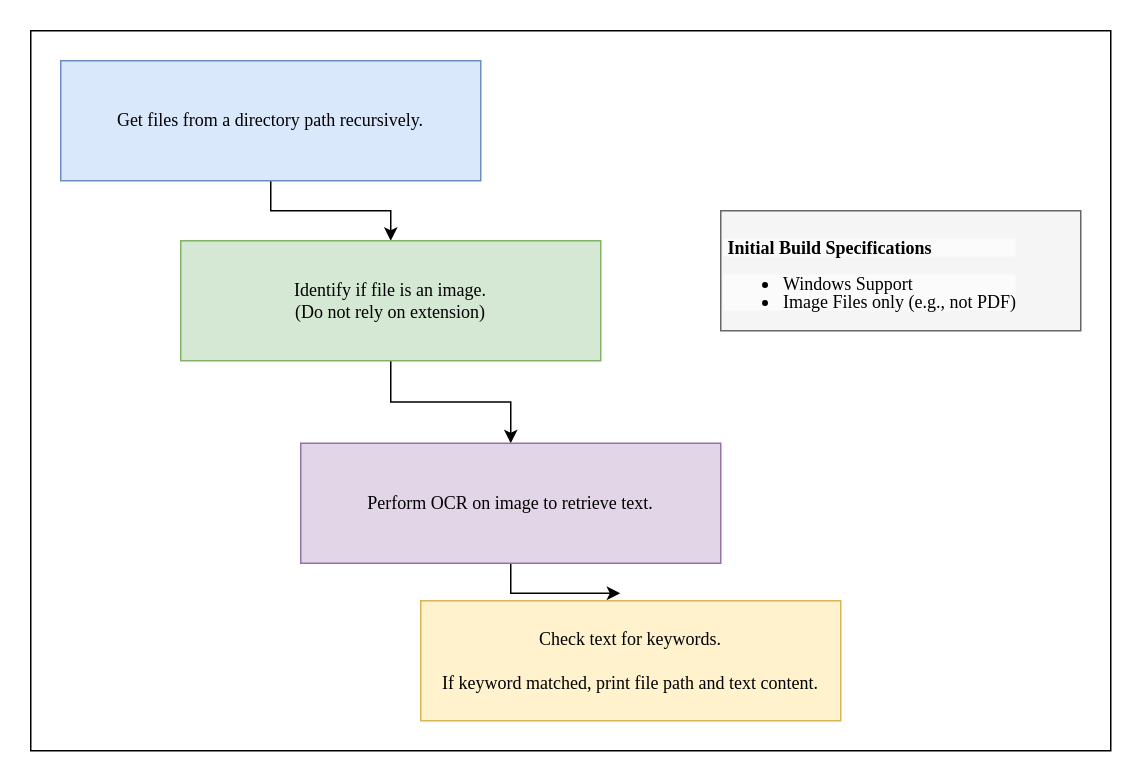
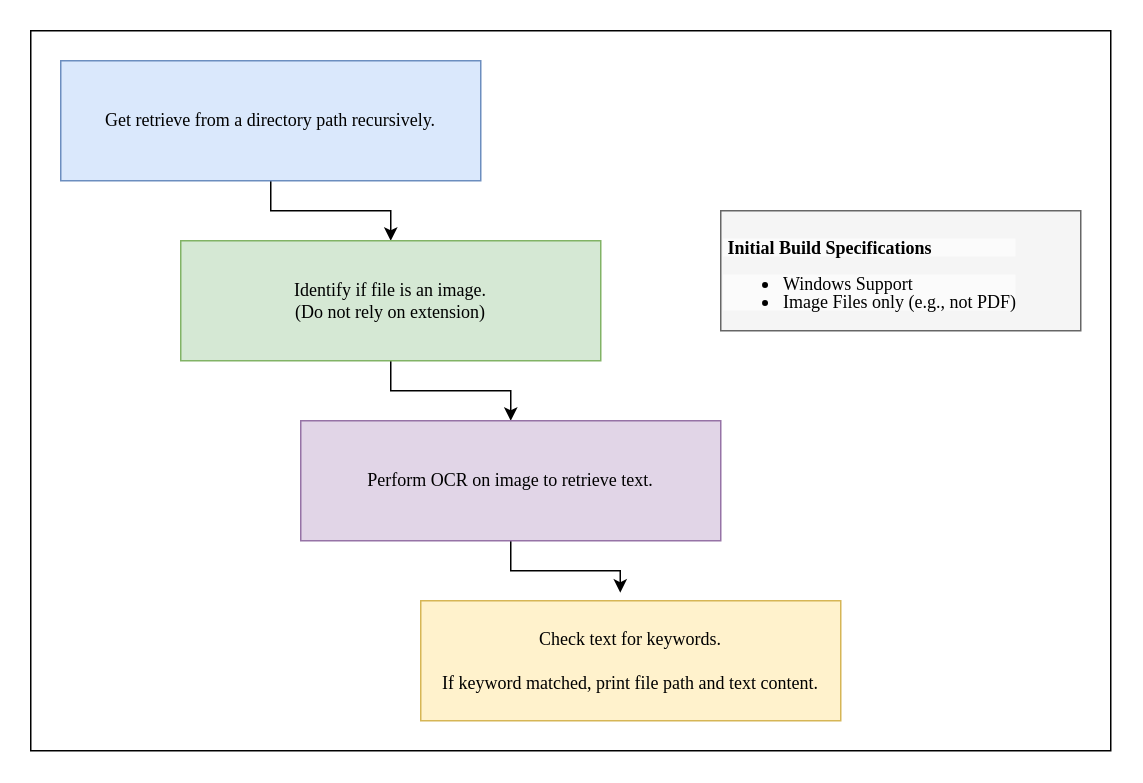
  <mxCell id="0" />
  <mxCell id="1" parent="0" />
  <mxCell id="2" value="" style="rounded=0;whiteSpace=wrap;html=1;" vertex="1" parent="1"><mxGeometry x="20" y="20" width="720" height="480" as="geometry" /></mxCell>
  <mxCell id="3" style="edgeStyle=orthogonalEdgeStyle;rounded=0;orthogonalLoop=1;jettySize=auto;html=1;fontFamily=Verdana;" edge="1" parent="1" source="4" target="6"><mxGeometry relative="1" as="geometry" /></mxCell>
- <mxCell id="4" value="Get files from a directory path recursively." style="rounded=0;whiteSpace=wrap;html=1;fillColor=#dae8fc;strokeColor=#6c8ebf;fontFamily=Verdana;" parent="1" vertex="1"><mxGeometry x="40" y="40" width="280" height="80" as="geometry" /></mxCell>
+ <mxCell id="4" value="Get retrieve from a directory path recursively." style="rounded=0;whiteSpace=wrap;html=1;fillColor=#dae8fc;strokeColor=#6c8ebf;fontFamily=Verdana;" parent="1" vertex="1"><mxGeometry x="40" y="40" width="280" height="80" as="geometry" /></mxCell>
  <mxCell id="5" style="edgeStyle=orthogonalEdgeStyle;rounded=0;orthogonalLoop=1;jettySize=auto;html=1;fontFamily=Verdana;" edge="1" parent="1" source="6" target="8"><mxGeometry relative="1" as="geometry" /></mxCell>
  <mxCell id="6" value="Identify if file is an image.&lt;br&gt;(Do not rely on extension)" style="rounded=0;whiteSpace=wrap;html=1;fillColor=#d5e8d4;strokeColor=#82b366;fontFamily=Verdana;" parent="1" vertex="1"><mxGeometry x="120" y="160" width="280" height="80" as="geometry" /></mxCell>
  <mxCell id="7" style="edgeStyle=orthogonalEdgeStyle;rounded=0;orthogonalLoop=1;jettySize=auto;html=1;exitX=0.5;exitY=1;exitDx=0;exitDy=0;entryX=0.475;entryY=-0.067;entryDx=0;entryDy=0;entryPerimeter=0;fontFamily=Verdana;" edge="1" parent="1" source="8" target="9"><mxGeometry relative="1" as="geometry" /></mxCell>
- <mxCell id="8" value="Perform OCR on image to retrieve text." style="rounded=0;whiteSpace=wrap;html=1;fillColor=#e1d5e7;strokeColor=#9673a6;fontFamily=Verdana;" vertex="1" parent="1"><mxGeometry x="200" y="295" width="280" height="80" as="geometry" /></mxCell>
+ <mxCell id="8" value="Perform OCR on image to retrieve text." style="rounded=0;whiteSpace=wrap;html=1;fillColor=#e1d5e7;strokeColor=#9673a6;fontFamily=Verdana;" vertex="1" parent="1"><mxGeometry x="200" y="280" width="280" height="80" as="geometry" /></mxCell>
  <mxCell id="9" value="Check text for keywords.&lt;br&gt;&lt;br&gt;If keyword matched, print file path and text content." style="rounded=0;whiteSpace=wrap;html=1;fillColor=#fff2cc;strokeColor=#d6b656;fontFamily=Verdana;" vertex="1" parent="1"><mxGeometry x="280" y="400" width="280" height="80" as="geometry" /></mxCell>
  <mxCell id="10" value="&lt;p style=&quot;border-color: var(--border-color); color: rgb(0, 0, 0); font-size: 12px; font-style: normal; font-variant-ligatures: normal; font-variant-caps: normal; letter-spacing: normal; orphans: 2; text-align: left; text-indent: 0px; text-transform: none; widows: 2; word-spacing: 0px; -webkit-text-stroke-width: 0px; background-color: rgb(251, 251, 251); text-decoration-thickness: initial; text-decoration-style: initial; text-decoration-color: initial; line-height: 12px;&quot;&gt;&lt;b&gt;&amp;nbsp;Initial Build Specifications&lt;/b&gt;&lt;/p&gt;&lt;ul style=&quot;border-color: var(--border-color); color: rgb(0, 0, 0); font-size: 12px; font-style: normal; font-variant-ligatures: normal; font-variant-caps: normal; letter-spacing: normal; orphans: 2; text-align: left; text-indent: 0px; text-transform: none; widows: 2; word-spacing: 0px; -webkit-text-stroke-width: 0px; background-color: rgb(251, 251, 251); text-decoration-thickness: initial; text-decoration-style: initial; text-decoration-color: initial; line-height: 12px;&quot;&gt;&lt;li style=&quot;border-color: var(--border-color);&quot;&gt;Windows Support&lt;/li&gt;&lt;li style=&quot;font-weight: 400; border-color: var(--border-color);&quot;&gt;Image Files only (e.g., not PDF)&lt;/li&gt;&lt;/ul&gt;" style="text;whiteSpace=wrap;html=1;strokeColor=#666666;fillColor=#f5f5f5;fontColor=#333333;fontFamily=Verdana;" vertex="1" parent="1"><mxGeometry x="480" y="140" width="240" height="80" as="geometry" /></mxCell>
